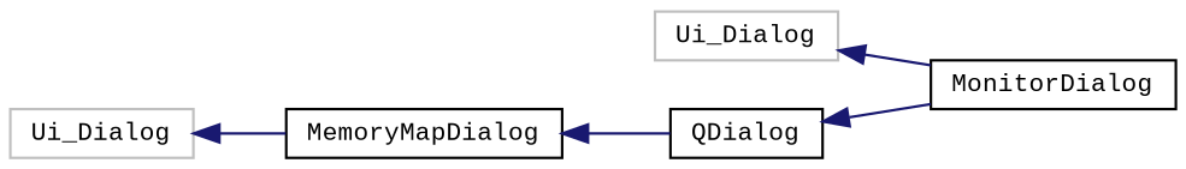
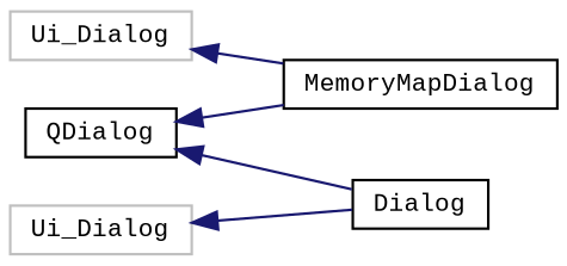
  digraph {
    fontname="Liberation Mono"
    rankdir=LR
    node [color=black fillcolor=white fontname="Liberation Mono" fontsize=10 shape=record style=filled]
    edge [color=midnightblue dir=back fontname="Liberation Mono" fontsize=10 labelfontname=Helvetica labelfontsize=10 style=solid]
    n1 [height=0.2 label=QDialog width=0.4]
    n2 [height=0.2 label=MemoryMapDialog width=0.4]
-   n3 [height=0.2 label=MonitorDialog width=0.4]
+   n3 [height=0.2 label=Dialog width=0.4]
    n4 [color=grey75 height=0.2 label=Ui_Dialog width=0.4]
    n5 [color=grey75 height=0.2 label=Ui_Dialog width=0.4]
-   n2 -> n1
+   n1 -> n2
    n1 -> n3
    n4 -> n2
    n5 -> n3
  }
